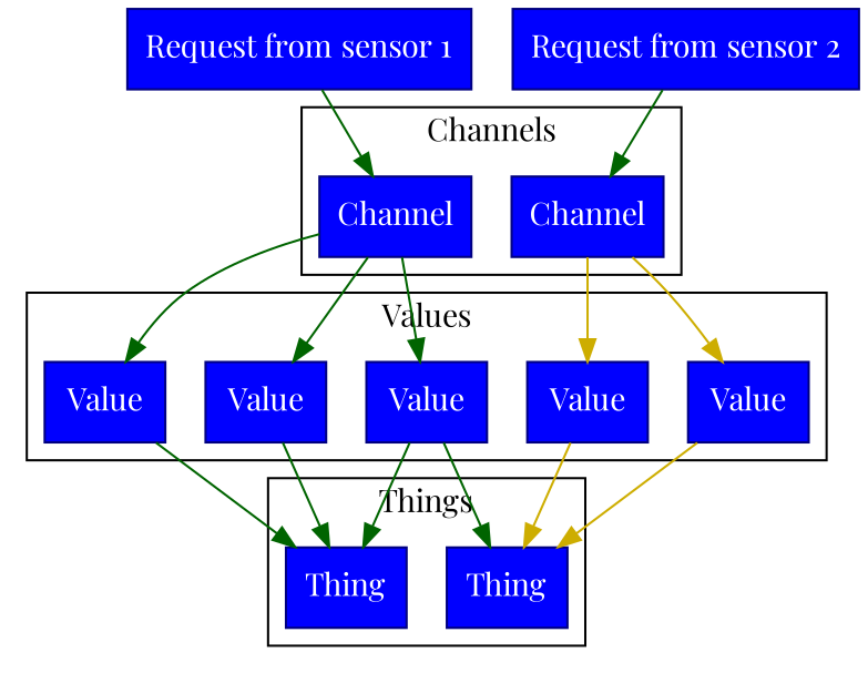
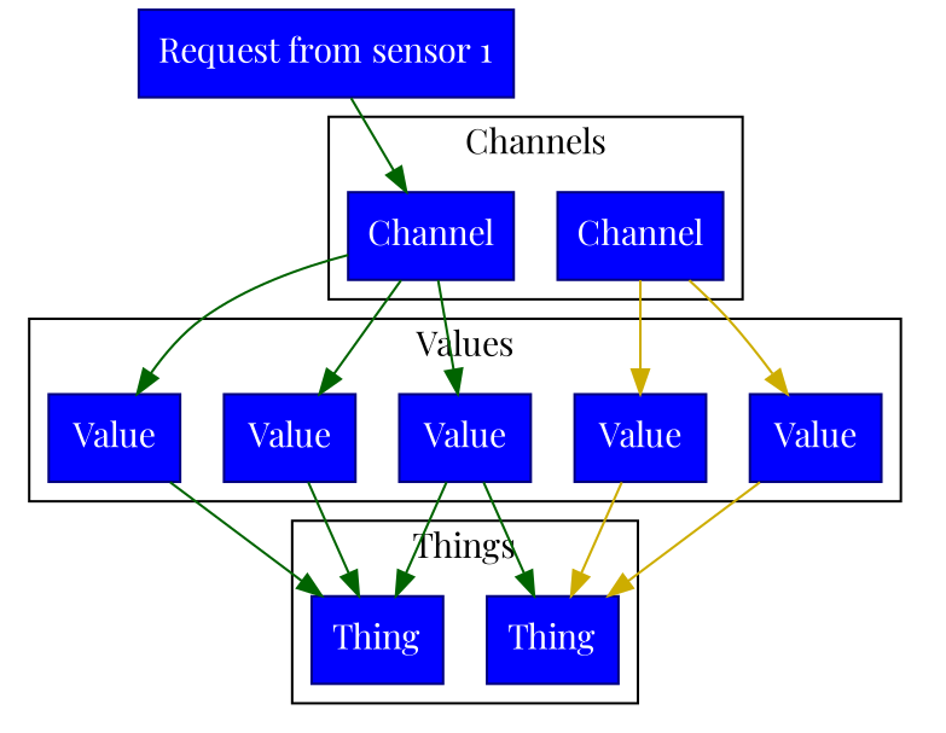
  digraph {
    fontname="Playfair Display"
    node [color=navy fillcolor=blue fontcolor=white fontname="Playfair Display" shape=box style=filled]
    edge [color=darkgreen fontname="Playfair Display"]
    n1 [label=Channel]
    n2 [label=Channel]
    n3 [label=Value]
    n4 [label=Value]
    n5 [label=Value]
    n6 [label=Value]
    n7 [label=Value]
    n8 [label=Thing]
    n9 [label=Thing]
    n10 [label="Request from sensor 1"]
-   n11 [label="Request from sensor 2"]
    subgraph cluster_1 {
      label=Channels
      n1
      n2
    }
    subgraph cluster_2 {
      label=Values
      n3
      n4
      n5
      n6
      n7
    }
    subgraph cluster_3 {
      label=Things
      n8
      n9
    }
    n1 -> n3
    n1 -> n4
    n1 -> n5
    n2 -> n6 [color=gold3]
    n2 -> n7 [color=gold3]
    n3 -> n8
    n4 -> n8
    n5 -> n8
    n5 -> n9
    n6 -> n9 [color=gold3]
    n7 -> n9 [color=gold3]
    n10 -> n1
-   n11 -> n2
  }
